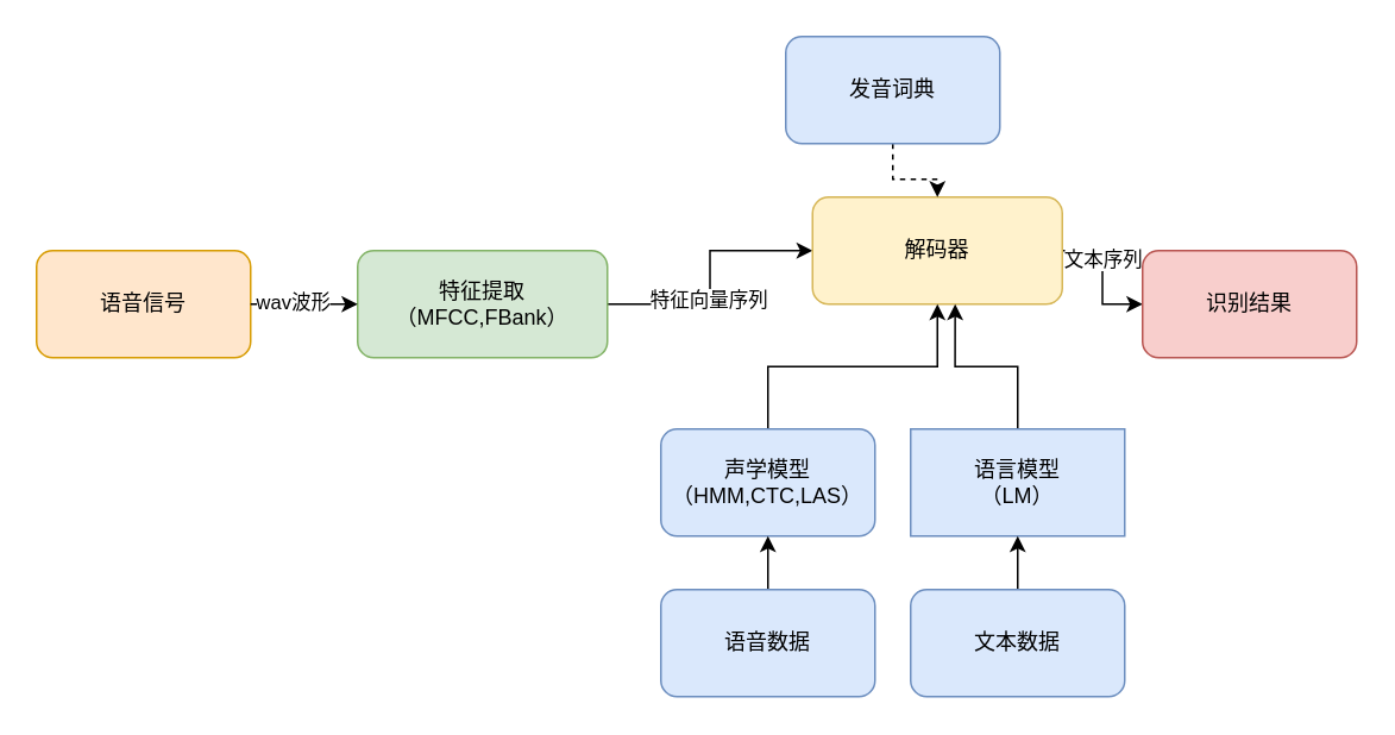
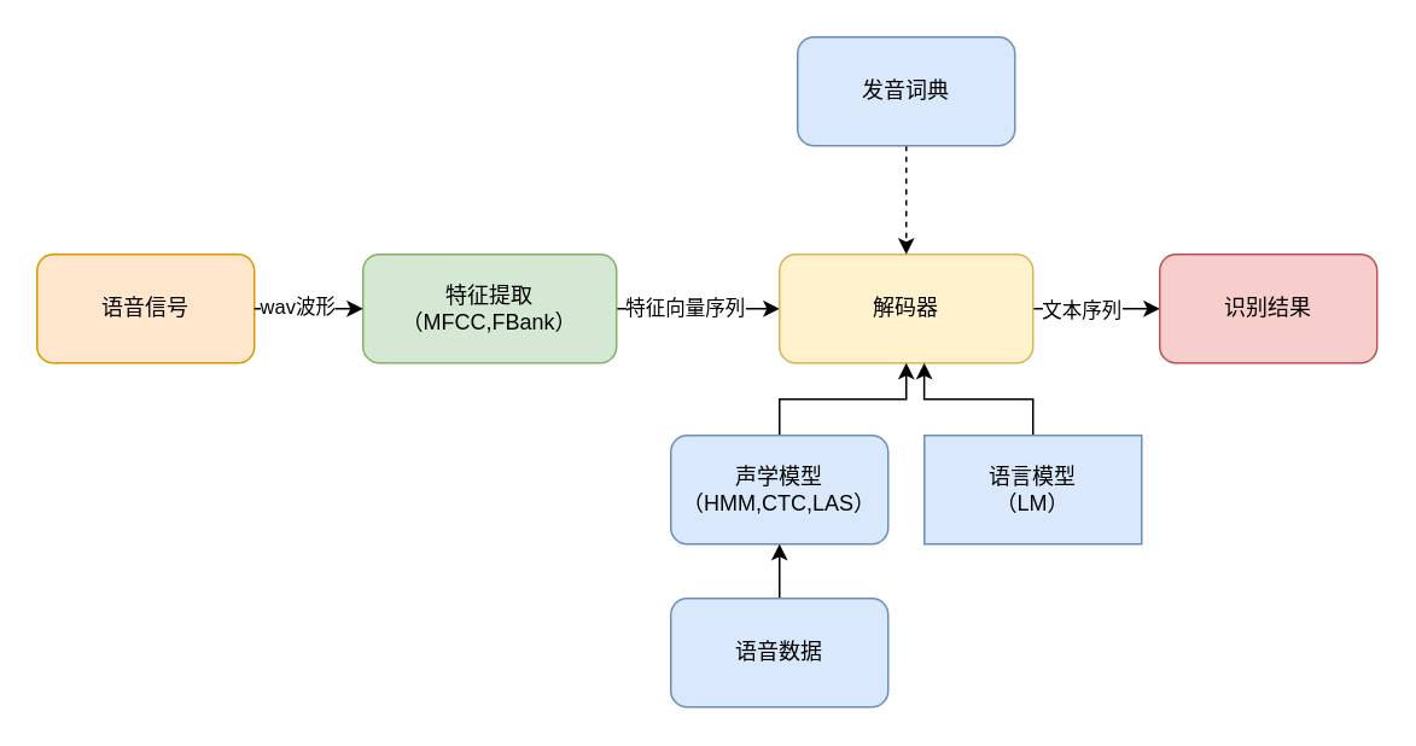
  <mxCell id="0" />
  <mxCell id="1" parent="0" />
  <mxCell id="2" value="&lt;div&gt;语音信号&lt;/div&gt;" style="rounded=1;whiteSpace=wrap;html=1;fillColor=#ffe6cc;strokeColor=#d79b00;" vertex="1" parent="1"><mxGeometry x="20" y="140" width="120" height="60" as="geometry" /></mxCell>
  <mxCell id="3" style="edgeStyle=orthogonalEdgeStyle;rounded=0;orthogonalLoop=1;jettySize=auto;html=1;entryX=0;entryY=0.5;entryDx=0;entryDy=0;" edge="1" parent="1" source="5" target="8"><mxGeometry relative="1" as="geometry" /></mxCell>
  <mxCell id="4" value="特征向量序列" style="edgeLabel;html=1;align=center;verticalAlign=middle;resizable=0;points=[];" vertex="1" connectable="0" parent="3"><mxGeometry x="-0.173" y="1" relative="1" as="geometry"><mxPoint as="offset" /></mxGeometry></mxCell>
  <mxCell id="5" value="&lt;div&gt;特征提取&lt;/div&gt;&lt;div&gt;（MFCC,FBank）&lt;br&gt;&lt;/div&gt;" style="rounded=1;whiteSpace=wrap;html=1;fillColor=#d5e8d4;strokeColor=#82b366;" vertex="1" parent="1"><mxGeometry x="200" y="140" width="140" height="60" as="geometry" /></mxCell>
  <mxCell id="6" style="edgeStyle=orthogonalEdgeStyle;rounded=0;orthogonalLoop=1;jettySize=auto;html=1;" edge="1" parent="1" source="8" target="9"><mxGeometry relative="1" as="geometry" /></mxCell>
  <mxCell id="7" value="文本序列" style="edgeLabel;html=1;align=center;verticalAlign=middle;resizable=0;points=[];" vertex="1" connectable="0" parent="6"><mxGeometry x="-0.267" relative="1" as="geometry"><mxPoint as="offset" /></mxGeometry></mxCell>
- <mxCell id="8" value="&lt;div&gt;解码器&lt;br&gt;&lt;/div&gt;" style="rounded=1;whiteSpace=wrap;html=1;fillColor=#fff2cc;strokeColor=#d6b656;" vertex="1" parent="1"><mxGeometry x="455" y="110" width="140" height="60" as="geometry" /></mxCell>
+ <mxCell id="8" value="&lt;div&gt;解码器&lt;br&gt;&lt;/div&gt;" style="rounded=1;whiteSpace=wrap;html=1;fillColor=#fff2cc;strokeColor=#d6b656;" vertex="1" parent="1"><mxGeometry x="430" y="140" width="140" height="60" as="geometry" /></mxCell>
  <mxCell id="9" value="识别结果" style="rounded=1;whiteSpace=wrap;html=1;fillColor=#f8cecc;strokeColor=#b85450;" vertex="1" parent="1"><mxGeometry x="640" y="140" width="120" height="60" as="geometry" /></mxCell>
  <mxCell id="10" value="" style="endArrow=classic;html=1;rounded=0;exitX=1;exitY=0.5;exitDx=0;exitDy=0;entryX=0;entryY=0.5;entryDx=0;entryDy=0;" edge="1" parent="1" source="2" target="5"><mxGeometry width="50" height="50" relative="1" as="geometry"><mxPoint x="130" y="300" as="sourcePoint" /><mxPoint x="180" y="250" as="targetPoint" /></mxGeometry></mxCell>
  <mxCell id="11" value="wav波形" style="edgeLabel;html=1;align=center;verticalAlign=middle;resizable=0;points=[];" vertex="1" connectable="0" parent="10"><mxGeometry x="-0.236" y="2" relative="1" as="geometry"><mxPoint as="offset" /></mxGeometry></mxCell>
  <mxCell id="12" style="edgeStyle=orthogonalEdgeStyle;rounded=0;orthogonalLoop=1;jettySize=auto;html=1;entryX=0.5;entryY=0;entryDx=0;entryDy=0;dashed=1;" edge="1" parent="1" source="13" target="8"><mxGeometry relative="1" as="geometry" /></mxCell>
  <mxCell id="13" value="发音词典" style="rounded=1;whiteSpace=wrap;html=1;fillColor=#dae8fc;strokeColor=#6c8ebf;" vertex="1" parent="1"><mxGeometry x="440" y="20" width="120" height="60" as="geometry" /></mxCell>
  <mxCell id="14" style="edgeStyle=orthogonalEdgeStyle;rounded=0;orthogonalLoop=1;jettySize=auto;html=1;exitX=0.5;exitY=0;exitDx=0;exitDy=0;" edge="1" parent="1" source="15" target="8"><mxGeometry relative="1" as="geometry" /></mxCell>
  <mxCell id="15" value="&lt;div&gt;声学模型&lt;/div&gt;&lt;div&gt;（HMM,CTC,LAS）&lt;/div&gt;" style="rounded=1;whiteSpace=wrap;html=1;fillColor=#dae8fc;strokeColor=#6c8ebf;" vertex="1" parent="1"><mxGeometry x="370" y="240" width="120" height="60" as="geometry" /></mxCell>
  <mxCell id="16" style="edgeStyle=orthogonalEdgeStyle;rounded=0;orthogonalLoop=1;jettySize=auto;html=1;entryX=0.571;entryY=1;entryDx=0;entryDy=0;entryPerimeter=0;" edge="1" parent="1" source="17" target="8"><mxGeometry relative="1" as="geometry" /></mxCell>
  <mxCell id="17" value="&lt;div&gt;语言模型&lt;/div&gt;&lt;div&gt;（LM）&lt;/div&gt;" style="whiteSpace=wrap;html=1;fillColor=#dae8fc;strokeColor=#6c8ebf;rounded=0;" vertex="1" parent="1"><mxGeometry x="510" y="240" width="120" height="60" as="geometry" /></mxCell>
  <mxCell id="18" style="edgeStyle=orthogonalEdgeStyle;rounded=0;orthogonalLoop=1;jettySize=auto;html=1;entryX=0.5;entryY=1;entryDx=0;entryDy=0;" edge="1" parent="1" source="19" target="15"><mxGeometry relative="1" as="geometry" /></mxCell>
  <mxCell id="19" value="语音数据" style="rounded=1;whiteSpace=wrap;html=1;fillColor=#dae8fc;strokeColor=#6c8ebf;" vertex="1" parent="1"><mxGeometry x="370" y="330" width="120" height="60" as="geometry" /></mxCell>
- <mxCell id="20" style="edgeStyle=orthogonalEdgeStyle;rounded=0;orthogonalLoop=1;jettySize=auto;html=1;entryX=0.5;entryY=1;entryDx=0;entryDy=0;" edge="1" parent="1" source="21" target="17"><mxGeometry relative="1" as="geometry" /></mxCell>
- <mxCell id="21" value="文本数据" style="rounded=1;whiteSpace=wrap;html=1;fillColor=#dae8fc;strokeColor=#6c8ebf;" vertex="1" parent="1"><mxGeometry x="510" y="330" width="120" height="60" as="geometry" /></mxCell>
